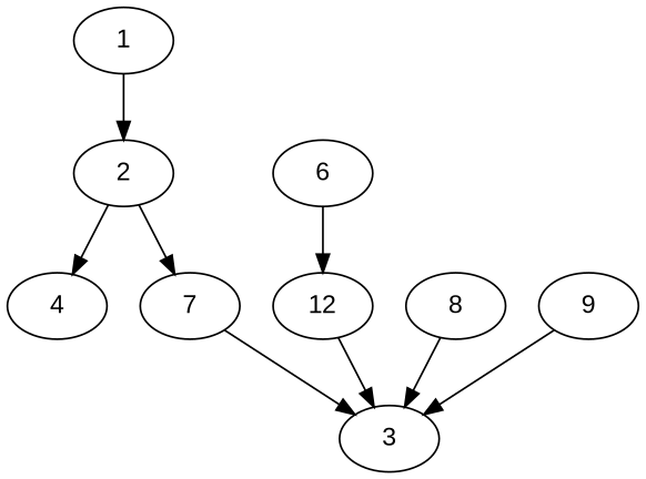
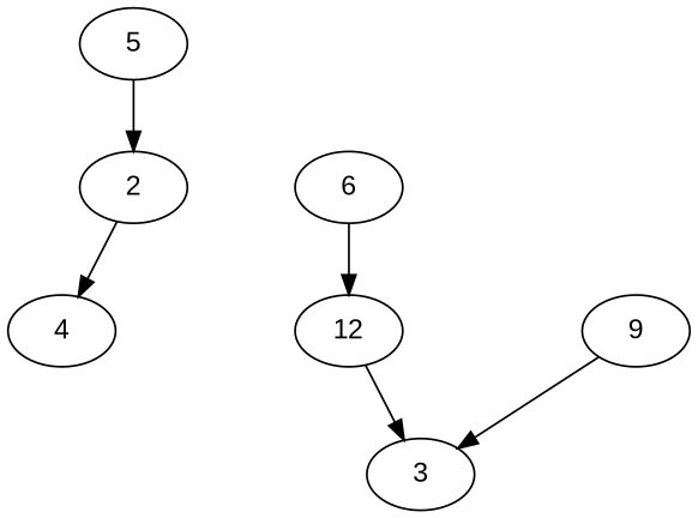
  digraph {
    fontname="Liberation Sans"
    node [Weight=10 fontname="Liberation Sans"]
    edge [Weight=7 fontname="Liberation Sans"]
-   1
+   1 [label=5]
    2 [Weight=4]
    4 [Weight=6]
-   7 [Weight=3]
    6 [Weight=5]
    n6 [Weight=5 label=12]
    3 [Weight=7]
-   8
    9 [Weight=2]
    1 -> 2 [Weight=12]
    2 -> 4
-   2 -> 7 [Weight=14]
-   7 -> 3
    6 -> n6 [Weight=12]
    n6 -> 3
-   8 -> 3
    9 -> 3 [Weight=10]
  }
